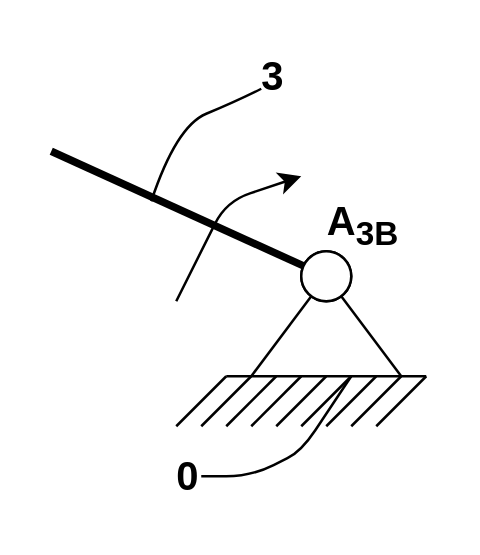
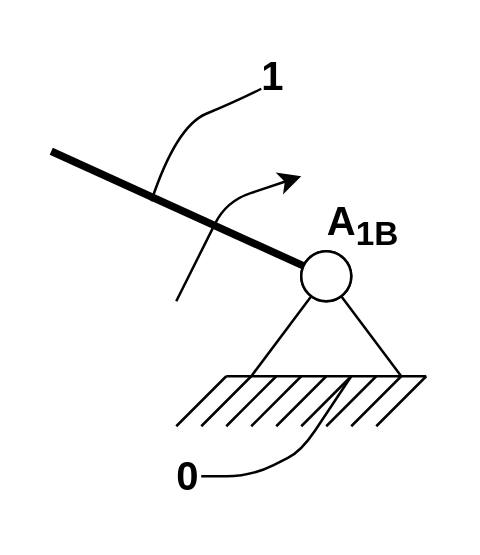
  <mxCell id="0" />
  <mxCell id="1" parent="0" />
  <mxCell id="2" value="" style="endArrow=none;html=1;strokeWidth=3;" parent="1" target="16" edge="1"><mxGeometry width="50" height="50" relative="1" as="geometry"><mxPoint x="20" y="60" as="sourcePoint" /><mxPoint x="-120" y="-10" as="targetPoint" /></mxGeometry></mxCell>
  <mxCell id="3" value="" style="endArrow=none;html=1;" parent="1" edge="1"><mxGeometry width="50" height="50" relative="1" as="geometry"><mxPoint x="90" y="150" as="sourcePoint" /><mxPoint x="170" y="150" as="targetPoint" /></mxGeometry></mxCell>
  <mxCell id="4" value="" style="endArrow=none;html=1;" parent="1" edge="1"><mxGeometry width="50" height="50" relative="1" as="geometry"><mxPoint x="70" y="170" as="sourcePoint" /><mxPoint x="90" y="150" as="targetPoint" /></mxGeometry></mxCell>
  <mxCell id="5" value="" style="endArrow=none;html=1;" parent="1" edge="1"><mxGeometry width="50" height="50" relative="1" as="geometry"><mxPoint x="80" y="170" as="sourcePoint" /><mxPoint x="100" y="150" as="targetPoint" /></mxGeometry></mxCell>
  <mxCell id="6" value="" style="endArrow=none;html=1;" parent="1" edge="1"><mxGeometry width="50" height="50" relative="1" as="geometry"><mxPoint x="90" y="170" as="sourcePoint" /><mxPoint x="110" y="150" as="targetPoint" /></mxGeometry></mxCell>
  <mxCell id="7" value="" style="endArrow=none;html=1;" parent="1" edge="1"><mxGeometry width="50" height="50" relative="1" as="geometry"><mxPoint x="100" y="170" as="sourcePoint" /><mxPoint x="120" y="150" as="targetPoint" /></mxGeometry></mxCell>
  <mxCell id="8" value="" style="endArrow=none;html=1;" parent="1" edge="1"><mxGeometry width="50" height="50" relative="1" as="geometry"><mxPoint x="110" y="170" as="sourcePoint" /><mxPoint x="130" y="150" as="targetPoint" /></mxGeometry></mxCell>
  <mxCell id="9" value="" style="endArrow=none;html=1;" parent="1" edge="1"><mxGeometry width="50" height="50" relative="1" as="geometry"><mxPoint x="120" y="170" as="sourcePoint" /><mxPoint x="140" y="150" as="targetPoint" /></mxGeometry></mxCell>
  <mxCell id="10" value="" style="endArrow=none;html=1;" parent="1" edge="1"><mxGeometry width="50" height="50" relative="1" as="geometry"><mxPoint x="130" y="170" as="sourcePoint" /><mxPoint x="150" y="150" as="targetPoint" /></mxGeometry></mxCell>
  <mxCell id="11" value="" style="endArrow=none;html=1;" parent="1" edge="1"><mxGeometry width="50" height="50" relative="1" as="geometry"><mxPoint x="140" y="170" as="sourcePoint" /><mxPoint x="160" y="150" as="targetPoint" /></mxGeometry></mxCell>
  <mxCell id="12" value="" style="endArrow=none;html=1;" parent="1" edge="1"><mxGeometry width="50" height="50" relative="1" as="geometry"><mxPoint x="150" y="170" as="sourcePoint" /><mxPoint x="170" y="150" as="targetPoint" /></mxGeometry></mxCell>
  <mxCell id="13" value="" style="endArrow=none;html=1;" parent="1" edge="1"><mxGeometry width="50" height="50" relative="1" as="geometry"><mxPoint x="100" y="150" as="sourcePoint" /><mxPoint x="130" y="110" as="targetPoint" /></mxGeometry></mxCell>
  <mxCell id="14" value="" style="endArrow=none;html=1;" parent="1" edge="1"><mxGeometry width="50" height="50" relative="1" as="geometry"><mxPoint x="160" y="150" as="sourcePoint" /><mxPoint x="130" y="110" as="targetPoint" /></mxGeometry></mxCell>
  <mxCell id="15" value="" style="ellipse;whiteSpace=wrap;html=1;aspect=fixed;" parent="1" vertex="1"><mxGeometry x="120" y="100" width="20" height="20" as="geometry" /></mxCell>
  <mxCell id="16" value="" style="ellipse;whiteSpace=wrap;html=1;aspect=fixed;rounded=0;glass=0;" parent="1" vertex="1"><mxGeometry x="120" y="100" width="20" height="20" as="geometry" /></mxCell>
- <mxCell id="17" value="&lt;b&gt;&lt;font style=&quot;font-size: 16px&quot;&gt;3&lt;/font&gt;&lt;/b&gt;" style="text;html=1;strokeColor=none;fillColor=none;align=center;verticalAlign=middle;whiteSpace=wrap;rounded=0;glass=0;" parent="1" vertex="1"><mxGeometry x="104" y="20" width="10" height="20" as="geometry" /></mxCell>
+ <mxCell id="17" value="&lt;b&gt;&lt;font style=&quot;font-size: 16px&quot;&gt;1&lt;/font&gt;&lt;/b&gt;" style="text;html=1;strokeColor=none;fillColor=none;align=center;verticalAlign=middle;whiteSpace=wrap;rounded=0;glass=0;" parent="1" vertex="1"><mxGeometry x="104" y="20" width="10" height="20" as="geometry" /></mxCell>
  <mxCell id="18" value="" style="curved=1;endArrow=none;html=1;strokeWidth=1;endFill=0;entryX=0;entryY=0.75;entryDx=0;entryDy=0;" parent="1" target="17" edge="1"><mxGeometry width="50" height="50" relative="1" as="geometry"><mxPoint x="60" y="80" as="sourcePoint" /><mxPoint x="50" y="-50" as="targetPoint" /><Array as="points"><mxPoint x="70" y="50" /><mxPoint x="94" y="40" /></Array></mxGeometry></mxCell>
  <mxCell id="19" value="&lt;b&gt;&lt;font style=&quot;font-size: 16px&quot;&gt;0&lt;/font&gt;&lt;/b&gt;" style="text;html=1;strokeColor=none;fillColor=none;align=center;verticalAlign=middle;whiteSpace=wrap;rounded=0;glass=0;" parent="1" vertex="1"><mxGeometry x="70" y="180" width="10" height="20" as="geometry" /></mxCell>
  <mxCell id="20" value="" style="endArrow=none;html=1;strokeWidth=1;exitX=1;exitY=0.5;exitDx=0;exitDy=0;" parent="1" source="19" edge="1"><mxGeometry width="50" height="50" relative="1" as="geometry"><mxPoint x="-10" y="230" as="sourcePoint" /><mxPoint x="140" y="150" as="targetPoint" /><Array as="points"><mxPoint x="100" y="190" /><mxPoint x="120" y="180" /></Array></mxGeometry></mxCell>
- <mxCell id="21" value="&lt;b&gt;&lt;font style=&quot;font-size: 16px&quot;&gt;A&lt;sub&gt;3B&lt;/sub&gt;&lt;/font&gt;&lt;/b&gt;" style="text;html=1;strokeColor=none;fillColor=none;align=center;verticalAlign=middle;whiteSpace=wrap;rounded=0;glass=0;" parent="1" vertex="1"><mxGeometry x="130" y="80" width="30" height="20" as="geometry" /></mxCell>
+ <mxCell id="21" value="&lt;b&gt;&lt;font style=&quot;font-size: 16px&quot;&gt;A&lt;sub&gt;1B&lt;/sub&gt;&lt;/font&gt;&lt;/b&gt;" style="text;html=1;strokeColor=none;fillColor=none;align=center;verticalAlign=middle;whiteSpace=wrap;rounded=0;glass=0;" parent="1" vertex="1"><mxGeometry x="130" y="80" width="30" height="20" as="geometry" /></mxCell>
  <mxCell id="22" value="" style="endArrow=classic;html=1;startArrow=none;startFill=0;endFill=1;" edge="1" parent="1"><mxGeometry width="50" height="50" relative="1" as="geometry"><mxPoint x="70" y="120" as="sourcePoint" /><mxPoint x="120" y="70" as="targetPoint" /><Array as="points"><mxPoint x="90" y="80" /></Array></mxGeometry></mxCell>
